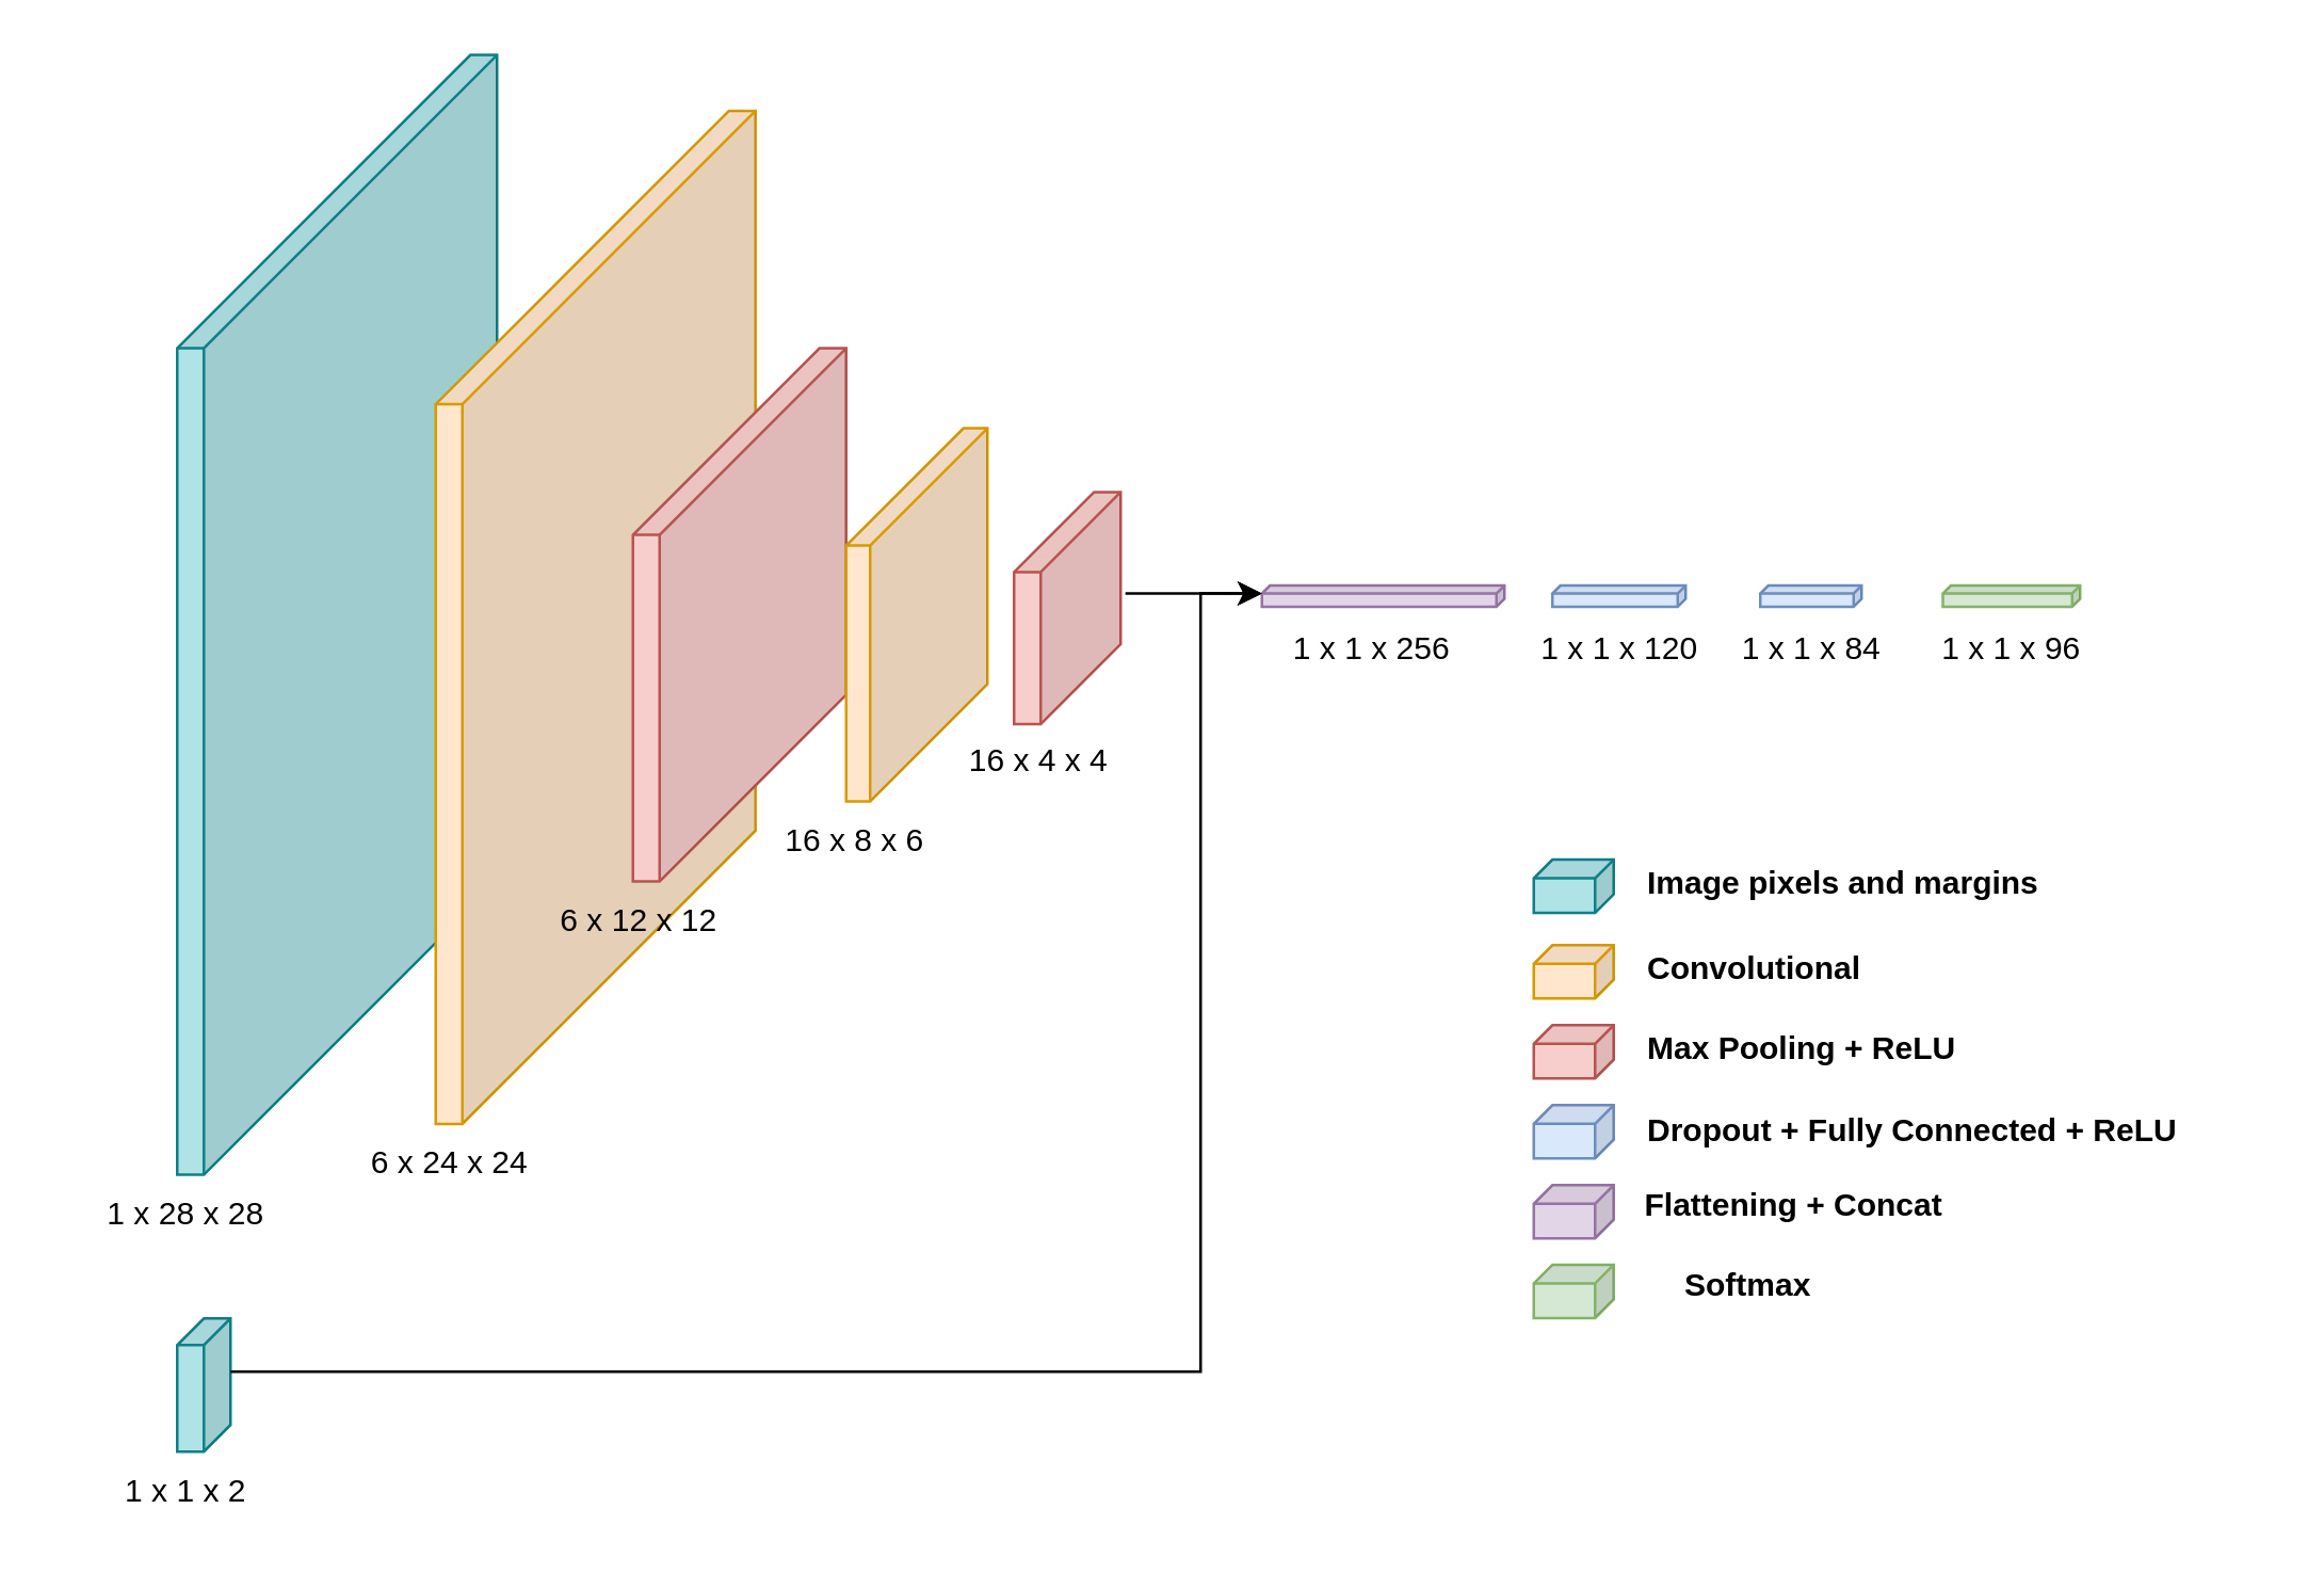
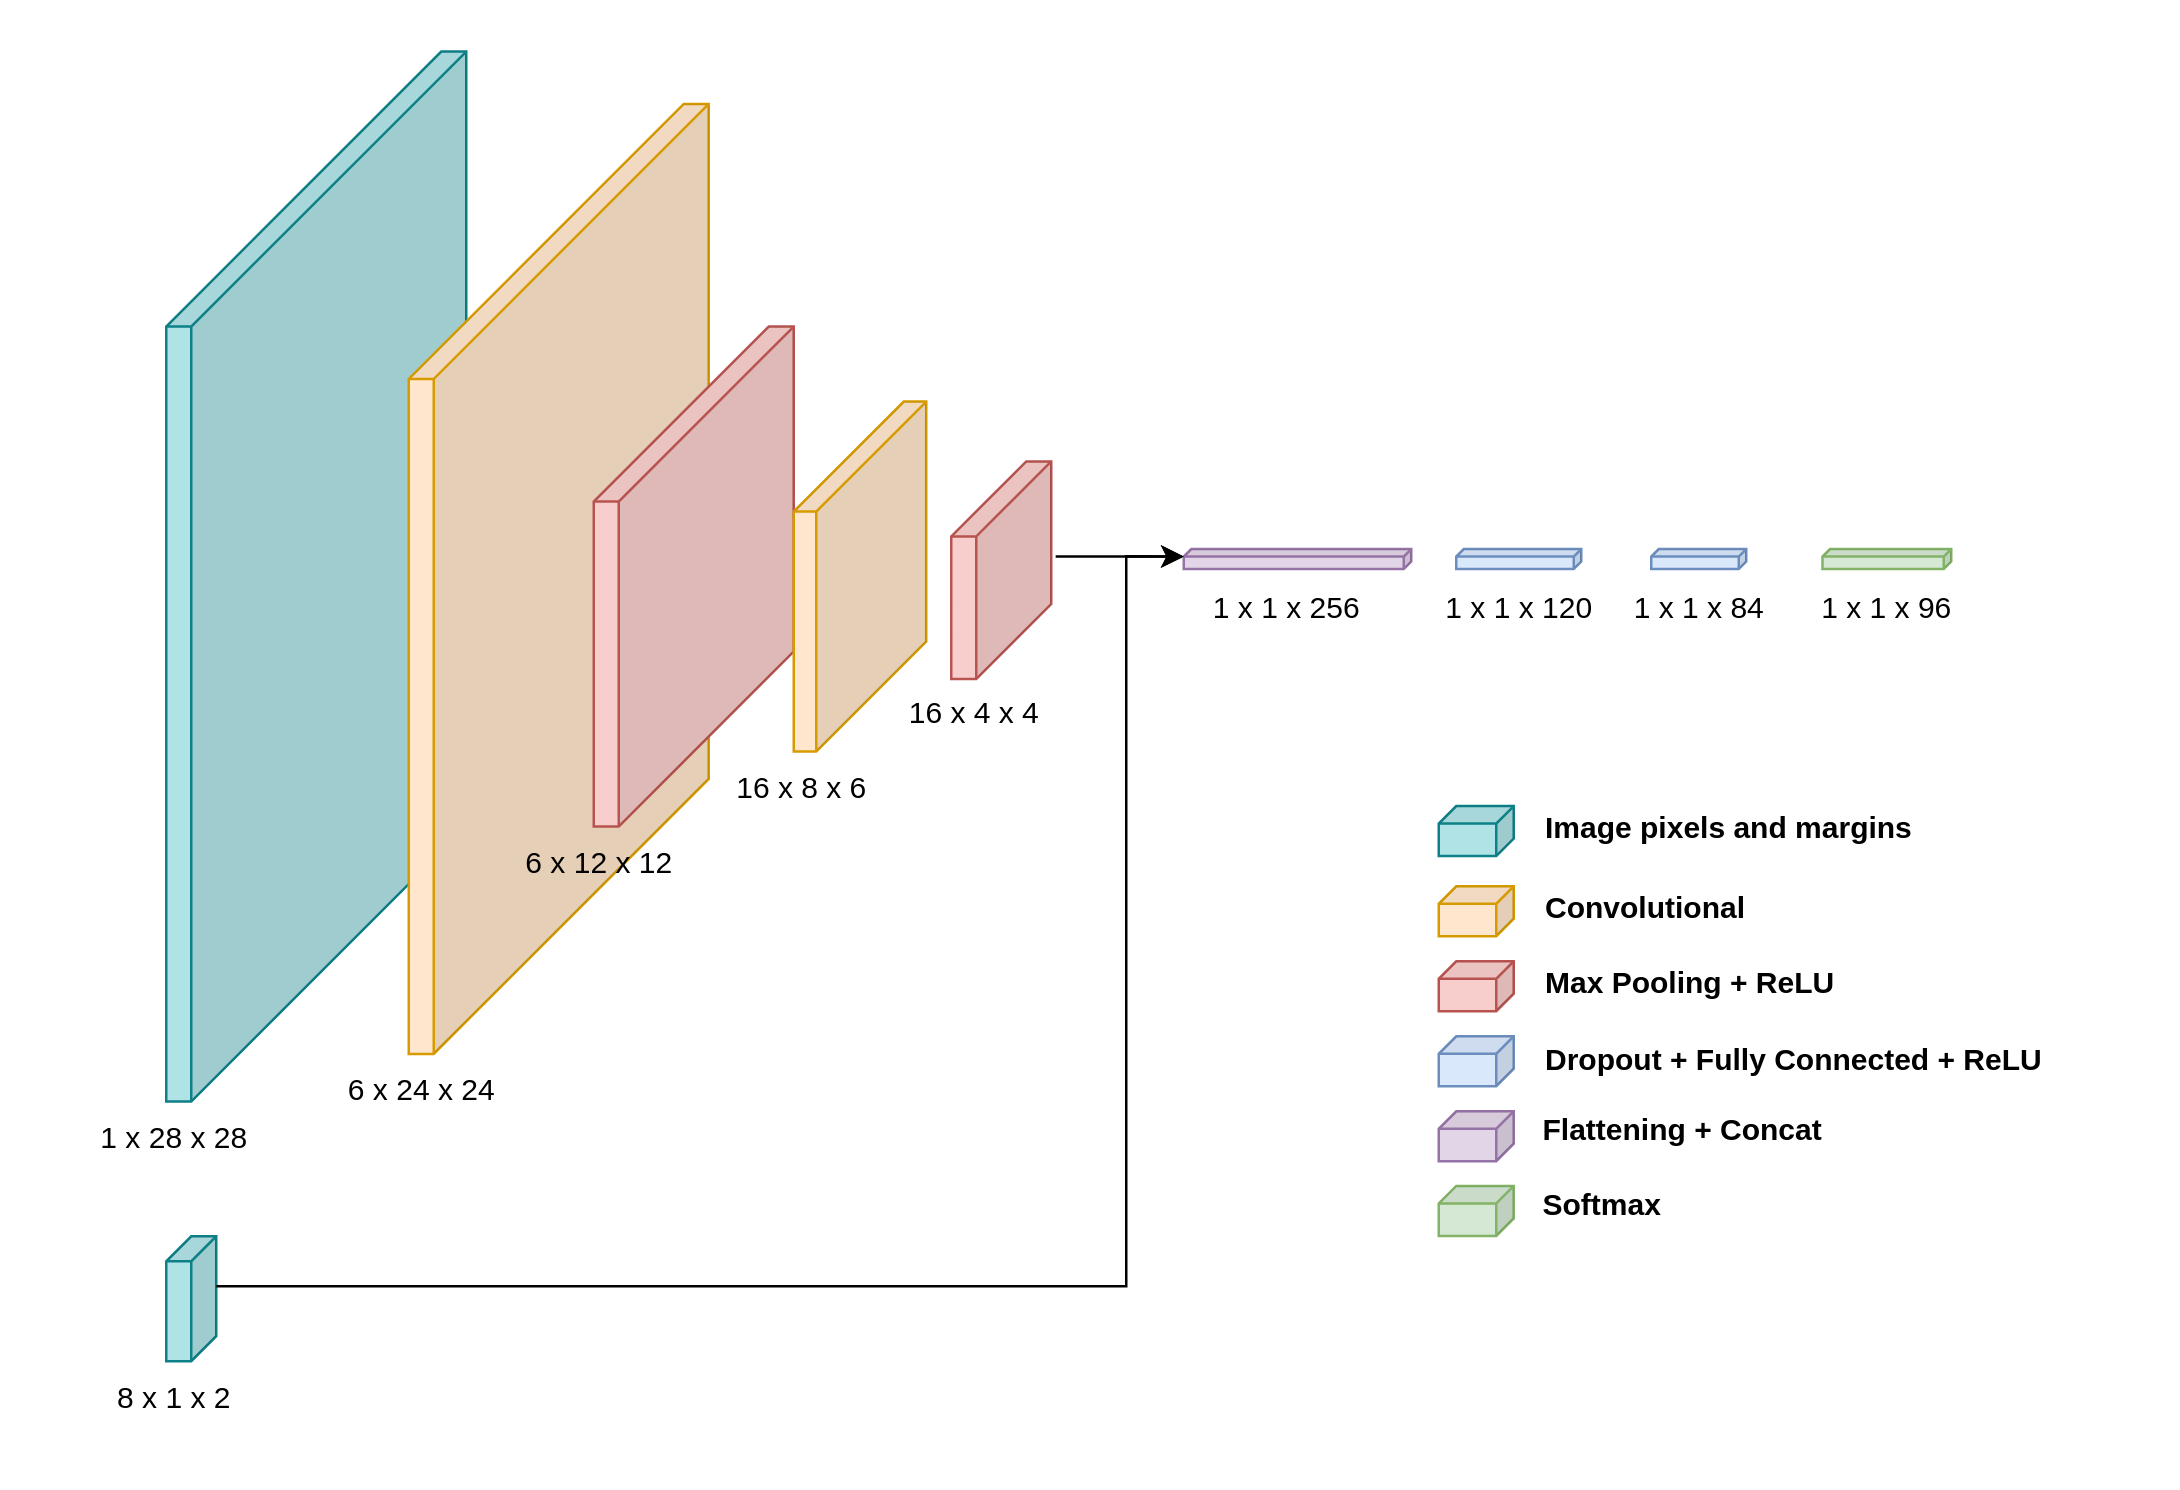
  <mxCell id="0" />
  <mxCell id="1" parent="0" />
  <mxCell id="2" value="" style="shape=cube;whiteSpace=wrap;html=1;boundedLbl=1;backgroundOutline=1;darkOpacity=0.05;darkOpacity2=0.1;size=110;direction=east;flipH=1;fillColor=#b0e3e6;strokeColor=#0e8088;" vertex="1" parent="1"><mxGeometry x="66" y="20.12" width="120" height="420" as="geometry" /></mxCell>
  <mxCell id="3" value="" style="shape=cube;whiteSpace=wrap;html=1;boundedLbl=1;backgroundOutline=1;darkOpacity=0.05;darkOpacity2=0.1;size=110;direction=east;flipH=1;fillColor=#ffe6cc;strokeColor=#d79b00;" vertex="1" parent="1"><mxGeometry x="163" y="41.06" width="120" height="380" as="geometry" /></mxCell>
  <mxCell id="4" value="" style="shape=cube;whiteSpace=wrap;html=1;boundedLbl=1;backgroundOutline=1;darkOpacity=0.05;darkOpacity2=0.1;size=70;direction=east;flipH=1;fillColor=#f8cecc;strokeColor=#b85450;" vertex="1" parent="1"><mxGeometry x="237" y="130.12" width="80" height="200" as="geometry" /></mxCell>
  <mxCell id="5" value="" style="shape=cube;whiteSpace=wrap;html=1;boundedLbl=1;backgroundOutline=1;darkOpacity=0.05;darkOpacity2=0.1;size=3;direction=east;flipH=1;fillColor=#e1d5e7;strokeColor=#9673a6;" vertex="1" parent="1"><mxGeometry x="473" y="219.12" width="91" height="8" as="geometry" /></mxCell>
  <mxCell id="6" value="" style="shape=cube;whiteSpace=wrap;html=1;boundedLbl=1;backgroundOutline=1;darkOpacity=0.05;darkOpacity2=0.1;size=3;direction=east;flipH=1;fillColor=#dae8fc;strokeColor=#6c8ebf;" vertex="1" parent="1"><mxGeometry x="582" y="219.13" width="50" height="8" as="geometry" /></mxCell>
  <mxCell id="7" value="" style="shape=cube;whiteSpace=wrap;html=1;boundedLbl=1;backgroundOutline=1;darkOpacity=0.05;darkOpacity2=0.1;size=3;direction=east;flipH=1;fillColor=#dae8fc;strokeColor=#6c8ebf;" vertex="1" parent="1"><mxGeometry x="660" y="219.12" width="38" height="8" as="geometry" /></mxCell>
  <mxCell id="8" value="" style="shape=cube;whiteSpace=wrap;html=1;boundedLbl=1;backgroundOutline=1;darkOpacity=0.05;darkOpacity2=0.1;size=7;direction=east;flipH=1;fillColor=#ffe6cc;strokeColor=#d79b00;" vertex="1" parent="1"><mxGeometry x="575" y="354" width="30" height="20" as="geometry" /></mxCell>
  <mxCell id="9" value="" style="shape=cube;whiteSpace=wrap;html=1;boundedLbl=1;backgroundOutline=1;darkOpacity=0.05;darkOpacity2=0.1;size=7;direction=east;flipH=1;fillColor=#f8cecc;strokeColor=#b85450;" vertex="1" parent="1"><mxGeometry x="575" y="384" width="30" height="20" as="geometry" /></mxCell>
  <mxCell id="10" value="" style="shape=cube;whiteSpace=wrap;html=1;boundedLbl=1;backgroundOutline=1;darkOpacity=0.05;darkOpacity2=0.1;size=7;direction=east;flipH=1;fillColor=#dae8fc;strokeColor=#6c8ebf;" vertex="1" parent="1"><mxGeometry x="575" y="414" width="30" height="20" as="geometry" /></mxCell>
  <mxCell id="11" value="" style="shape=cube;whiteSpace=wrap;html=1;boundedLbl=1;backgroundOutline=1;darkOpacity=0.05;darkOpacity2=0.1;size=3;direction=east;flipH=1;fillColor=#d5e8d4;strokeColor=#82b366;" vertex="1" parent="1"><mxGeometry x="728.5" y="219.12" width="51.5" height="8" as="geometry" /></mxCell>
  <mxCell id="12" value="" style="shape=cube;whiteSpace=wrap;html=1;boundedLbl=1;backgroundOutline=1;darkOpacity=0.05;darkOpacity2=0.1;size=7;direction=east;flipH=1;fillColor=#d5e8d4;strokeColor=#82b366;" vertex="1" parent="1"><mxGeometry x="575" y="473.88" width="30" height="20" as="geometry" /></mxCell>
  <mxCell id="13" value="6 x 24 x 24" style="text;html=1;strokeColor=none;fillColor=none;align=center;verticalAlign=middle;whiteSpace=wrap;rounded=0;" vertex="1" parent="1"><mxGeometry x="119" y="421.12" width="99" height="30" as="geometry" /></mxCell>
  <mxCell id="14" value="6 x 12 x 12" style="text;html=1;strokeColor=none;fillColor=none;align=center;verticalAlign=middle;whiteSpace=wrap;rounded=0;" vertex="1" parent="1"><mxGeometry x="190" y="330.12" width="99" height="30" as="geometry" /></mxCell>
  <mxCell id="15" value="1 x 1 x 96" style="text;html=1;strokeColor=none;fillColor=none;align=center;verticalAlign=middle;whiteSpace=wrap;rounded=0;" vertex="1" parent="1"><mxGeometry x="704.75" y="231.13" width="99" height="24" as="geometry" /></mxCell>
  <mxCell id="16" value="&lt;div&gt;Convolutional&lt;/div&gt;" style="text;html=1;strokeColor=none;fillColor=none;align=left;verticalAlign=middle;whiteSpace=wrap;rounded=0;fontStyle=1" vertex="1" parent="1"><mxGeometry x="616" y="351.06" width="138" height="23.88" as="geometry" /></mxCell>
  <mxCell id="17" value="Max Pooling + ReLU" style="text;html=1;strokeColor=none;fillColor=none;align=left;verticalAlign=middle;whiteSpace=wrap;rounded=0;fontStyle=1" vertex="1" parent="1"><mxGeometry x="616" y="381.06" width="138" height="23.88" as="geometry" /></mxCell>
  <mxCell id="18" value="Dropout + Fully Connected + ReLU" style="text;html=1;strokeColor=none;fillColor=none;align=left;verticalAlign=middle;whiteSpace=wrap;rounded=0;fontStyle=1" vertex="1" parent="1"><mxGeometry x="616" y="412.12" width="234" height="23.88" as="geometry" /></mxCell>
- <mxCell id="19" value="Softmax" style="text;html=1;strokeColor=none;fillColor=none;align=left;verticalAlign=middle;whiteSpace=wrap;rounded=0;fontStyle=1" vertex="1" parent="1"><mxGeometry x="630" y="470" width="138" height="23.88" as="geometry" /></mxCell>
+ <mxCell id="19" value="Softmax" style="text;html=1;strokeColor=none;fillColor=none;align=left;verticalAlign=middle;whiteSpace=wrap;rounded=0;fontStyle=1" vertex="1" parent="1"><mxGeometry x="615" y="470" width="138" height="23.88" as="geometry" /></mxCell>
  <mxCell id="20" value="" style="shape=cube;whiteSpace=wrap;html=1;boundedLbl=1;backgroundOutline=1;darkOpacity=0.05;darkOpacity2=0.1;size=7;direction=east;flipH=1;fillColor=#b0e3e6;strokeColor=#0e8088;" vertex="1" parent="1"><mxGeometry x="575" y="321.94" width="30" height="20" as="geometry" /></mxCell>
  <mxCell id="21" value="Image pixels and margins" style="text;html=1;strokeColor=none;fillColor=none;align=left;verticalAlign=middle;whiteSpace=wrap;rounded=0;fontStyle=1" vertex="1" parent="1"><mxGeometry x="616" y="319" width="164" height="23.88" as="geometry" /></mxCell>
  <mxCell id="22" value="1 x 28 x 28" style="text;html=1;strokeColor=none;fillColor=none;align=center;verticalAlign=middle;whiteSpace=wrap;rounded=0;" vertex="1" parent="1"><mxGeometry x="20" y="440.12" width="99" height="30" as="geometry" /></mxCell>
  <mxCell id="23" value="16 x 8 x 6" style="text;html=1;strokeColor=none;fillColor=none;align=center;verticalAlign=middle;whiteSpace=wrap;rounded=0;" vertex="1" parent="1"><mxGeometry x="271" y="300.12" width="99" height="30" as="geometry" /></mxCell>
  <mxCell id="24" value="" style="shape=cube;whiteSpace=wrap;html=1;boundedLbl=1;backgroundOutline=1;darkOpacity=0.05;darkOpacity2=0.1;size=44;direction=east;flipH=1;fillColor=#ffe6cc;strokeColor=#d79b00;" vertex="1" parent="1"><mxGeometry x="317" y="160.12" width="53" height="140" as="geometry" /></mxCell>
  <mxCell id="25" value="" style="shape=cube;whiteSpace=wrap;html=1;boundedLbl=1;backgroundOutline=1;darkOpacity=0.05;darkOpacity2=0.1;size=30;direction=east;flipH=1;fillColor=#f8cecc;strokeColor=#b85450;" vertex="1" parent="1"><mxGeometry x="380" y="184.06" width="40" height="87.06" as="geometry" /></mxCell>
  <mxCell id="26" value="16 x 4 x 4" style="text;html=1;strokeColor=none;fillColor=none;align=center;verticalAlign=middle;whiteSpace=wrap;rounded=0;" vertex="1" parent="1"><mxGeometry x="340" y="270.12" width="99" height="30" as="geometry" /></mxCell>
  <mxCell id="27" value="" style="shape=cube;whiteSpace=wrap;html=1;boundedLbl=1;backgroundOutline=1;darkOpacity=0.05;darkOpacity2=0.1;size=10;direction=east;flipH=1;fillColor=#b0e3e6;strokeColor=#0e8088;" vertex="1" parent="1"><mxGeometry x="66" y="494" width="20" height="50" as="geometry" /></mxCell>
- <mxCell id="28" value="1 x 1 x 2" style="text;html=1;strokeColor=none;fillColor=none;align=center;verticalAlign=middle;whiteSpace=wrap;rounded=0;" vertex="1" parent="1"><mxGeometry x="20" y="544" width="99" height="30" as="geometry" /></mxCell>
+ <mxCell id="28" value="8 x 1 x 2" style="text;html=1;strokeColor=none;fillColor=none;align=center;verticalAlign=middle;whiteSpace=wrap;rounded=0;" vertex="1" parent="1"><mxGeometry x="20" y="544" width="99" height="30" as="geometry" /></mxCell>
  <mxCell id="29" value="" style="shape=cube;whiteSpace=wrap;html=1;boundedLbl=1;backgroundOutline=1;darkOpacity=0.05;darkOpacity2=0.1;size=7;direction=east;flipH=1;fillColor=#e1d5e7;strokeColor=#9673a6;" vertex="1" parent="1"><mxGeometry x="575" y="444" width="30" height="20" as="geometry" /></mxCell>
  <mxCell id="30" value="Flattening + Concat" style="text;html=1;strokeColor=none;fillColor=none;align=left;verticalAlign=middle;whiteSpace=wrap;rounded=0;fontStyle=1" vertex="1" parent="1"><mxGeometry x="615" y="440.12" width="138" height="23.88" as="geometry" /></mxCell>
  <mxCell id="31" value="1 x 1 x 256" style="text;html=1;strokeColor=none;fillColor=none;align=center;verticalAlign=middle;whiteSpace=wrap;rounded=0;" vertex="1" parent="1"><mxGeometry x="465" y="228.13" width="99" height="30" as="geometry" /></mxCell>
  <mxCell id="32" value="" style="curved=0;endArrow=classic;html=1;rounded=0;exitX=0;exitY=0;exitDx=0;exitDy=20;exitPerimeter=0;entryX=0;entryY=0;entryDx=91;entryDy=3;entryPerimeter=0;" edge="1" parent="1" source="27" target="5"><mxGeometry width="50" height="50" relative="1" as="geometry"><mxPoint x="450" y="324" as="sourcePoint" /><mxPoint x="500" y="274" as="targetPoint" /><Array as="points"><mxPoint x="450" y="514" /><mxPoint x="450" y="222" /></Array></mxGeometry></mxCell>
  <mxCell id="33" value="" style="curved=0;endArrow=classic;html=1;rounded=0;exitX=-0.044;exitY=0.437;exitDx=0;exitDy=0;exitPerimeter=0;entryX=0;entryY=0;entryDx=91.0;entryDy=3;entryPerimeter=0;" edge="1" parent="1" source="25" target="5"><mxGeometry width="50" height="50" relative="1" as="geometry"><mxPoint x="450" y="506" as="sourcePoint" /><mxPoint x="837" y="214" as="targetPoint" /><Array as="points" /></mxGeometry></mxCell>
  <mxCell id="34" value="1 x 1 x 120" style="text;html=1;strokeColor=none;fillColor=none;align=center;verticalAlign=middle;whiteSpace=wrap;rounded=0;" vertex="1" parent="1"><mxGeometry x="557.5" y="228.13" width="99" height="30" as="geometry" /></mxCell>
  <mxCell id="35" value="1 x 1 x 84" style="text;html=1;strokeColor=none;fillColor=none;align=center;verticalAlign=middle;whiteSpace=wrap;rounded=0;" vertex="1" parent="1"><mxGeometry x="629.5" y="228.13" width="99" height="30" as="geometry" /></mxCell>
